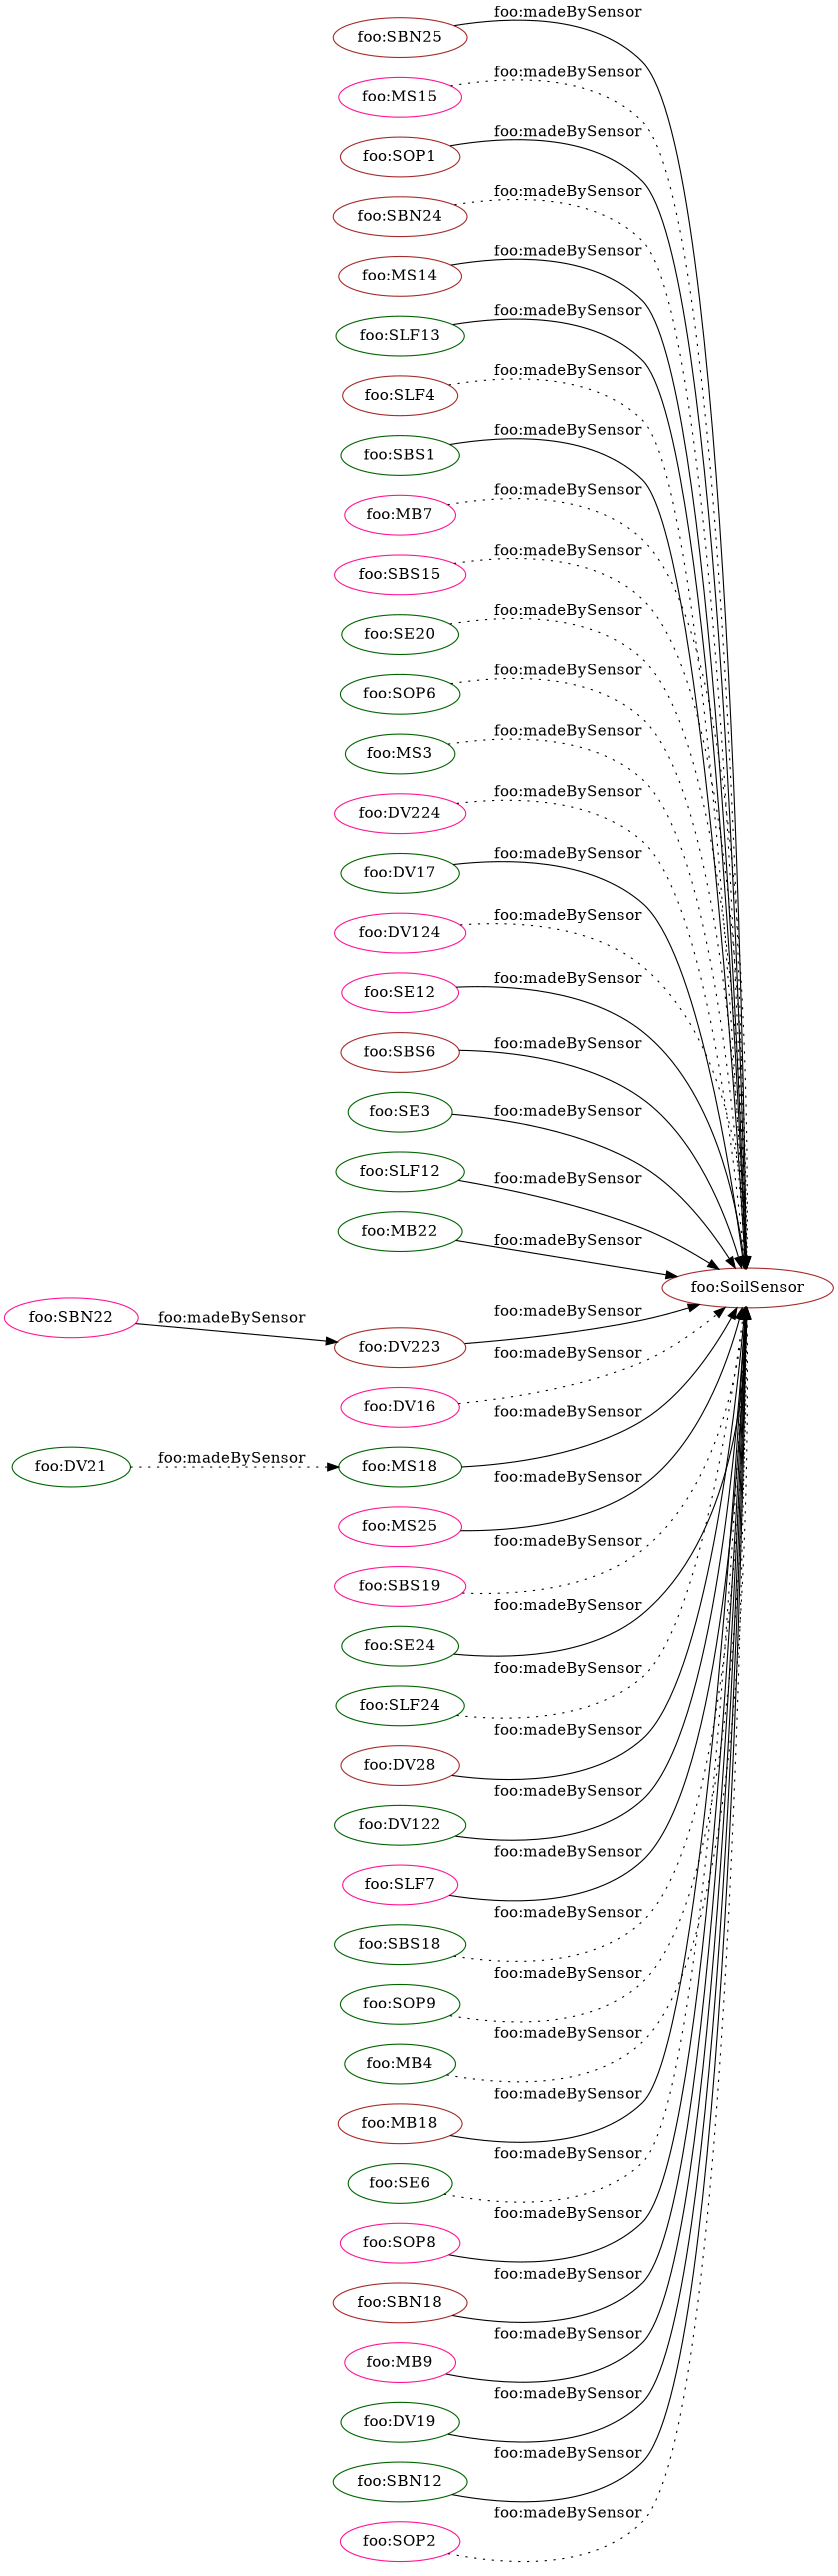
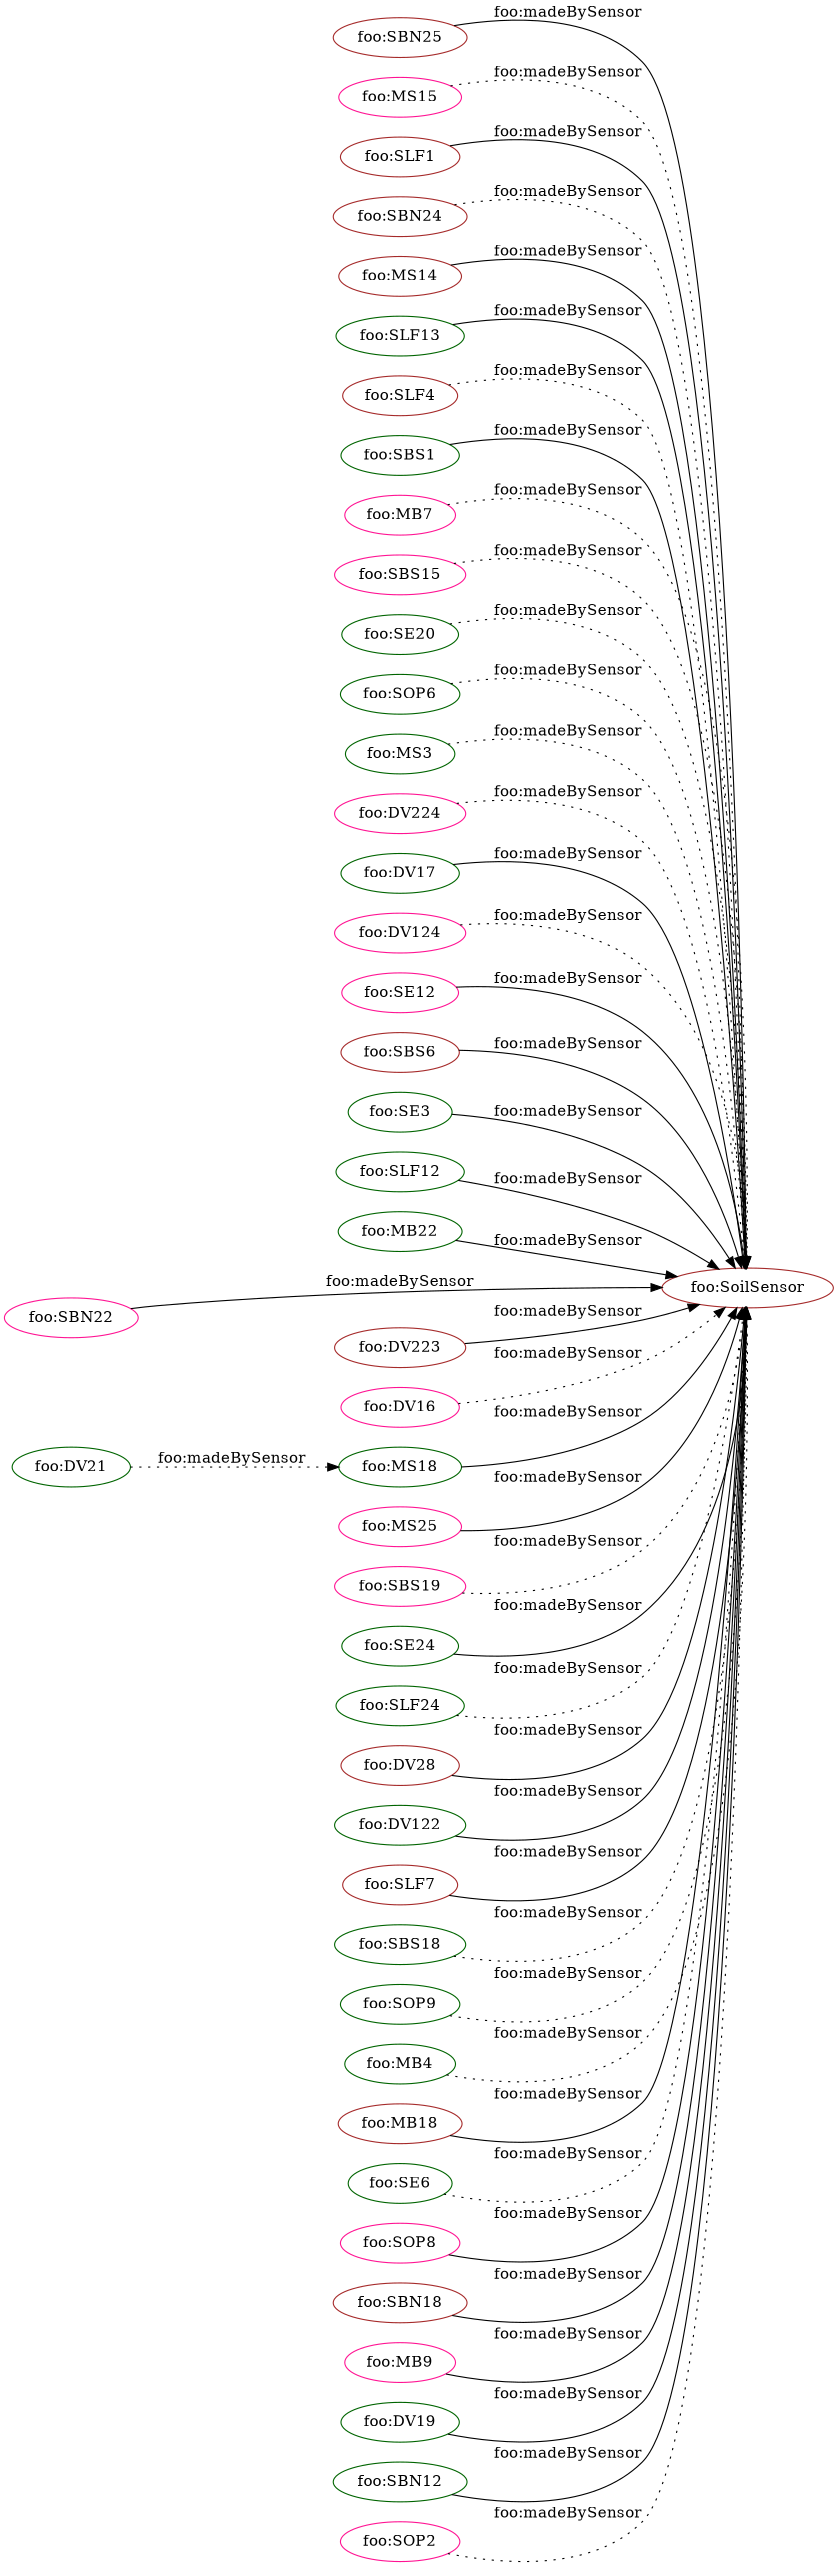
  digraph {
    rankdir=LR
    node [color=darkgreen]
    edge [style=solid]
    "foo:SBN25" [color=brown]
    "foo:SoilSensor" [color=brown]
    "foo:MS15" [color=deeppink]
-   "foo:SOP1" [color=brown]
+   "foo:SOP1" [color=brown label="foo:SLF1"]
    "foo:SBN24" [color=brown]
    "foo:MS14" [color=brown]
    "foo:SLF13"
    "foo:SLF4" [color=brown]
    "foo:SBS1"
    "foo:MB7" [color=deeppink]
    "foo:SBS15" [color=deeppink]
    "foo:SE20"
    "foo:SOP6"
    "foo:MS3"
    "foo:DV224" [color=deeppink]
    "foo:DV17"
    "foo:DV124" [color=deeppink]
    "foo:SE12" [color=deeppink]
    "foo:SBS6" [color=brown]
    "foo:SE3"
    "foo:SLF12"
    "foo:MB22"
    "foo:DV223" [color=brown]
    "foo:DV16" [color=deeppink]
    "foo:MS18"
    "foo:SBN22" [color=deeppink]
    "foo:MS25" [color=deeppink]
    "foo:SBS19" [color=deeppink]
    "foo:SE24"
    "foo:SLF24"
    "foo:DV28" [color=brown]
    "foo:DV122"
-   "foo:SLF7" [color=deeppink]
+   "foo:SLF7" [color=brown]
    "foo:SBS18"
    "foo:SOP9"
    "foo:MB4"
    "foo:MB18" [color=brown]
    "foo:SE6"
    "foo:DV21"
    "foo:SOP8" [color=deeppink]
    "foo:SBN18" [color=brown]
    "foo:MB9" [color=deeppink]
    "foo:DV19"
    "foo:SBN12"
    "foo:SOP2" [color=deeppink]
    "foo:SBN25" -> "foo:SoilSensor" [label="foo:madeBySensor"]
    "foo:MS15" -> "foo:SoilSensor" [label="foo:madeBySensor" style=dotted]
    "foo:SOP1" -> "foo:SoilSensor" [label="foo:madeBySensor"]
    "foo:SBN24" -> "foo:SoilSensor" [label="foo:madeBySensor" style=dotted]
    "foo:MS14" -> "foo:SoilSensor" [label="foo:madeBySensor"]
    "foo:SLF13" -> "foo:SoilSensor" [label="foo:madeBySensor"]
    "foo:SLF4" -> "foo:SoilSensor" [label="foo:madeBySensor" style=dotted]
    "foo:SBS1" -> "foo:SoilSensor" [label="foo:madeBySensor"]
    "foo:MB7" -> "foo:SoilSensor" [label="foo:madeBySensor" style=dotted]
    "foo:SBS15" -> "foo:SoilSensor" [label="foo:madeBySensor" style=dotted]
    "foo:SE20" -> "foo:SoilSensor" [label="foo:madeBySensor" style=dotted]
    "foo:SOP6" -> "foo:SoilSensor" [label="foo:madeBySensor" style=dotted]
    "foo:MS3" -> "foo:SoilSensor" [label="foo:madeBySensor" style=dotted]
    "foo:DV224" -> "foo:SoilSensor" [label="foo:madeBySensor" style=dotted]
    "foo:DV17" -> "foo:SoilSensor" [label="foo:madeBySensor"]
    "foo:DV124" -> "foo:SoilSensor" [label="foo:madeBySensor" style=dotted]
    "foo:SE12" -> "foo:SoilSensor" [label="foo:madeBySensor"]
    "foo:SBS6" -> "foo:SoilSensor" [label="foo:madeBySensor"]
    "foo:SE3" -> "foo:SoilSensor" [label="foo:madeBySensor"]
    "foo:SLF12" -> "foo:SoilSensor" [label="foo:madeBySensor"]
    "foo:MB22" -> "foo:SoilSensor" [label="foo:madeBySensor"]
    "foo:DV223" -> "foo:SoilSensor" [label="foo:madeBySensor"]
    "foo:DV16" -> "foo:SoilSensor" [label="foo:madeBySensor" style=dotted]
    "foo:MS18" -> "foo:SoilSensor" [label="foo:madeBySensor"]
-   "foo:SBN22" -> "foo:DV223" [label="foo:madeBySensor"]
+   "foo:SBN22" -> "foo:SoilSensor" [label="foo:madeBySensor"]
    "foo:MS25" -> "foo:SoilSensor" [label="foo:madeBySensor"]
    "foo:SBS19" -> "foo:SoilSensor" [label="foo:madeBySensor" style=dotted]
    "foo:SE24" -> "foo:SoilSensor" [label="foo:madeBySensor"]
    "foo:SLF24" -> "foo:SoilSensor" [label="foo:madeBySensor" style=dotted]
    "foo:DV28" -> "foo:SoilSensor" [label="foo:madeBySensor"]
    "foo:DV122" -> "foo:SoilSensor" [label="foo:madeBySensor"]
    "foo:SLF7" -> "foo:SoilSensor" [label="foo:madeBySensor"]
    "foo:SBS18" -> "foo:SoilSensor" [label="foo:madeBySensor" style=dotted]
    "foo:SOP9" -> "foo:SoilSensor" [label="foo:madeBySensor" style=dotted]
    "foo:MB4" -> "foo:SoilSensor" [label="foo:madeBySensor" style=dotted]
    "foo:MB18" -> "foo:SoilSensor" [label="foo:madeBySensor"]
    "foo:SE6" -> "foo:SoilSensor" [label="foo:madeBySensor" style=dotted]
    "foo:DV21" -> "foo:MS18" [label="foo:madeBySensor" style=dotted]
    "foo:SOP8" -> "foo:SoilSensor" [label="foo:madeBySensor"]
    "foo:SBN18" -> "foo:SoilSensor" [label="foo:madeBySensor"]
    "foo:MB9" -> "foo:SoilSensor" [label="foo:madeBySensor"]
    "foo:DV19" -> "foo:SoilSensor" [label="foo:madeBySensor"]
    "foo:SBN12" -> "foo:SoilSensor" [label="foo:madeBySensor"]
    "foo:SOP2" -> "foo:SoilSensor" [label="foo:madeBySensor" style=dotted]
  }
